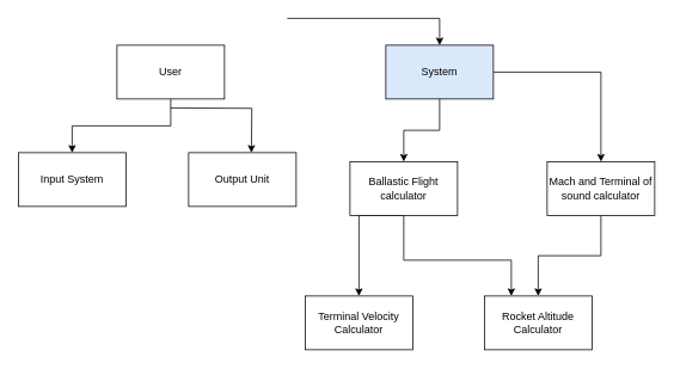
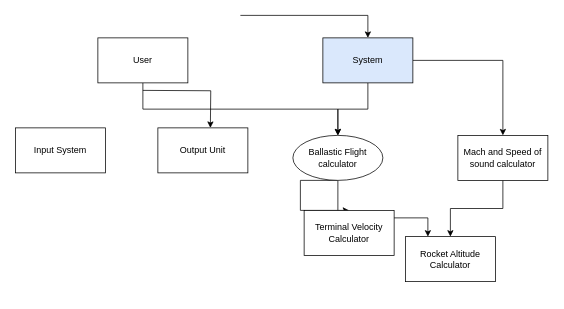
  <mxCell id="0" />
  <mxCell id="1" parent="0" />
  <mxCell id="2" value="Output Unit" style="rounded=0;whiteSpace=wrap;html=1;" vertex="1" parent="1"><mxGeometry x="210" y="170" width="120" height="60" as="geometry" /></mxCell>
  <mxCell id="3" value="Input System" style="rounded=0;whiteSpace=wrap;html=1;" vertex="1" parent="1"><mxGeometry x="20" y="170" width="120" height="60" as="geometry" /></mxCell>
  <mxCell id="4" style="edgeStyle=orthogonalEdgeStyle;rounded=0;orthogonalLoop=1;jettySize=auto;html=1;exitX=0.5;exitY=1;exitDx=0;exitDy=0;" edge="1" parent="1" source="6" target="13"><mxGeometry relative="1" as="geometry" /></mxCell>
  <mxCell id="5" style="edgeStyle=orthogonalEdgeStyle;rounded=0;orthogonalLoop=1;jettySize=auto;html=1;exitX=1;exitY=0.5;exitDx=0;exitDy=0;" edge="1" parent="1" source="6" target="10"><mxGeometry relative="1" as="geometry" /></mxCell>
  <mxCell id="6" value="System" style="rounded=0;whiteSpace=wrap;html=1;fillColor=#dae8fc;" vertex="1" parent="1"><mxGeometry x="430" y="50" width="120" height="60" as="geometry" /></mxCell>
- <mxCell id="7" style="edgeStyle=orthogonalEdgeStyle;rounded=0;orthogonalLoop=1;jettySize=auto;html=1;exitX=0.5;exitY=1;exitDx=0;exitDy=0;" edge="1" parent="1" source="8" target="3"><mxGeometry relative="1" as="geometry" /></mxCell>
+ <mxCell id="7" style="edgeStyle=orthogonalEdgeStyle;rounded=0;orthogonalLoop=1;jettySize=auto;html=1;exitX=0.5;exitY=1;exitDx=0;exitDy=0;" edge="1" parent="1" source="8" target="13"><mxGeometry relative="1" as="geometry" /></mxCell>
  <mxCell id="8" value="User" style="rounded=0;whiteSpace=wrap;html=1;" vertex="1" parent="1"><mxGeometry x="130" y="50" width="120" height="60" as="geometry" /></mxCell>
  <mxCell id="9" style="edgeStyle=orthogonalEdgeStyle;rounded=0;orthogonalLoop=1;jettySize=auto;html=1;exitX=0.5;exitY=1;exitDx=0;exitDy=0;" edge="1" parent="1" source="10" target="15"><mxGeometry relative="1" as="geometry" /></mxCell>
- <mxCell id="10" value="Mach and Terminal of sound calculator" style="rounded=0;whiteSpace=wrap;html=1;" vertex="1" parent="1"><mxGeometry x="610" y="180" width="120" height="60" as="geometry" /></mxCell>
+ <mxCell id="10" value="Mach and Speed of sound calculator" style="rounded=0;whiteSpace=wrap;html=1;" vertex="1" parent="1"><mxGeometry x="610" y="180" width="120" height="60" as="geometry" /></mxCell>
  <mxCell id="11" style="edgeStyle=orthogonalEdgeStyle;rounded=0;orthogonalLoop=1;jettySize=auto;html=1;entryX=0.25;entryY=0;entryDx=0;entryDy=0;" edge="1" parent="1" source="13" target="15"><mxGeometry relative="1" as="geometry"><Array as="points"><mxPoint x="450" y="290" /><mxPoint x="570" y="290" /></Array></mxGeometry></mxCell>
  <mxCell id="12" style="edgeStyle=orthogonalEdgeStyle;rounded=0;orthogonalLoop=1;jettySize=auto;html=1;exitX=0.5;exitY=1;exitDx=0;exitDy=0;entryX=0.5;entryY=0;entryDx=0;entryDy=0;" edge="1" parent="1" source="13" target="14"><mxGeometry relative="1" as="geometry"><Array as="points"><mxPoint x="400" y="240" /></Array></mxGeometry></mxCell>
- <mxCell id="13" value="Ballastic Flight calculator" style="rounded=0;whiteSpace=wrap;html=1;" vertex="1" parent="1"><mxGeometry x="390" y="180" width="120" height="60" as="geometry" /></mxCell>
- <mxCell id="14" value="Terminal Velocity Calculator" style="rounded=0;whiteSpace=wrap;html=1;" vertex="1" parent="1"><mxGeometry x="340" y="330" width="120" height="60" as="geometry" /></mxCell>
- <mxCell id="15" value="Rocket Altitude Calculator" style="rounded=0;whiteSpace=wrap;html=1;" vertex="1" parent="1"><mxGeometry x="540" y="330" width="120" height="60" as="geometry" /></mxCell>
+ <mxCell id="13" value="Ballastic Flight calculator" style="ellipse;whiteSpace=wrap;html=1;" vertex="1" parent="1"><mxGeometry x="390" y="180" width="120" height="60" as="geometry" /></mxCell>
+ <mxCell id="14" value="Terminal Velocity Calculator" style="rounded=0;whiteSpace=wrap;html=1;" vertex="1" parent="1"><mxGeometry x="405" y="280" width="120" height="60" as="geometry" /></mxCell>
+ <mxCell id="15" value="Rocket Altitude Calculator" style="rounded=0;whiteSpace=wrap;html=1;" vertex="1" parent="1"><mxGeometry x="540" y="315" width="120" height="60" as="geometry" /></mxCell>
  <mxCell id="16" value="" style="endArrow=classic;html=1;rounded=0;entryX=0.5;entryY=0;entryDx=0;entryDy=0;" edge="1" parent="1" target="6"><mxGeometry width="50" height="50" relative="1" as="geometry"><mxPoint x="320" y="20" as="sourcePoint" /><mxPoint x="560" y="20" as="targetPoint" /><Array as="points"><mxPoint x="490" y="20" /></Array></mxGeometry></mxCell>
  <mxCell id="17" style="edgeStyle=orthogonalEdgeStyle;rounded=0;orthogonalLoop=1;jettySize=auto;html=1;" edge="1" parent="1"><mxGeometry relative="1" as="geometry"><mxPoint x="190" y="120" as="sourcePoint" /><mxPoint x="280" y="170" as="targetPoint" /></mxGeometry></mxCell>
